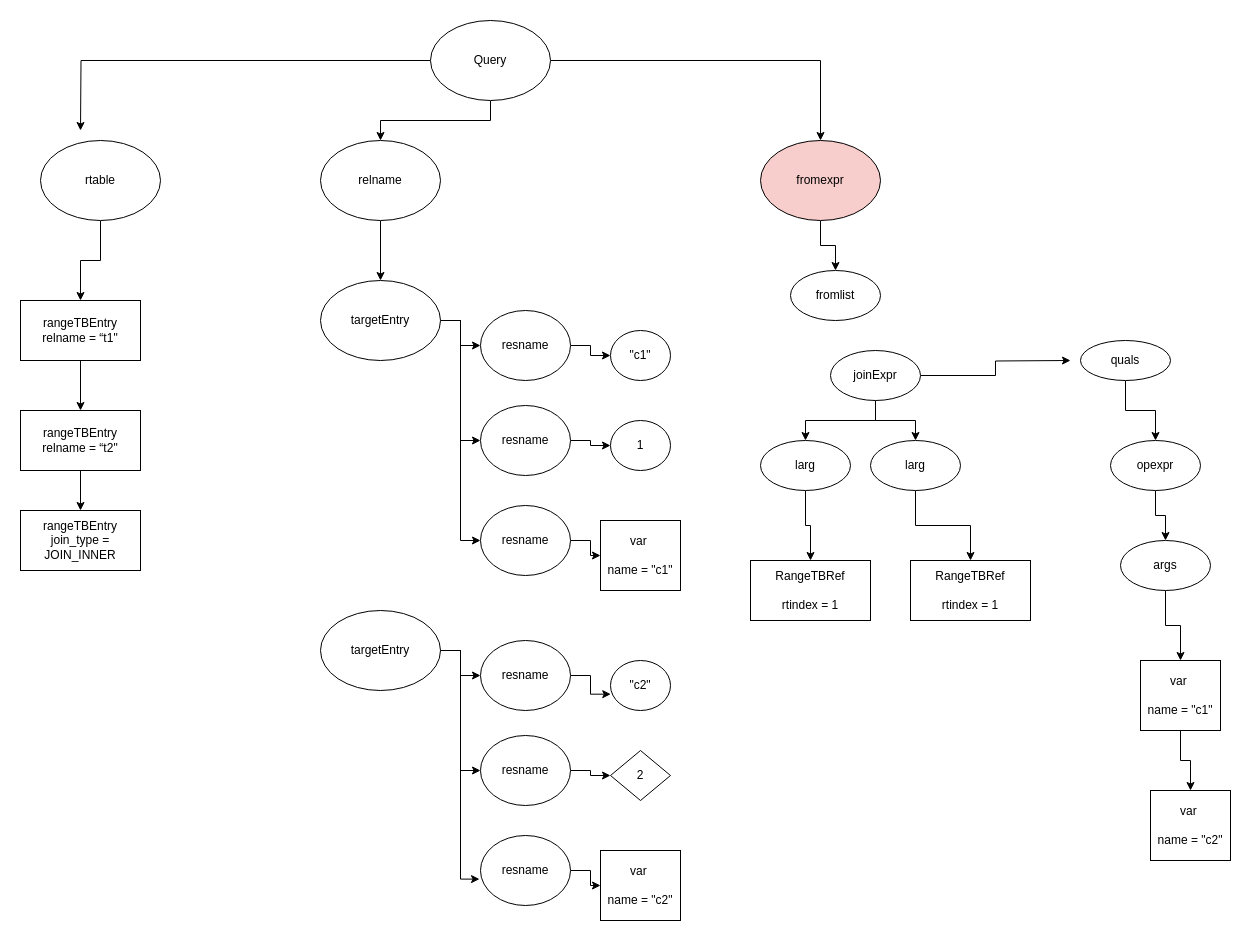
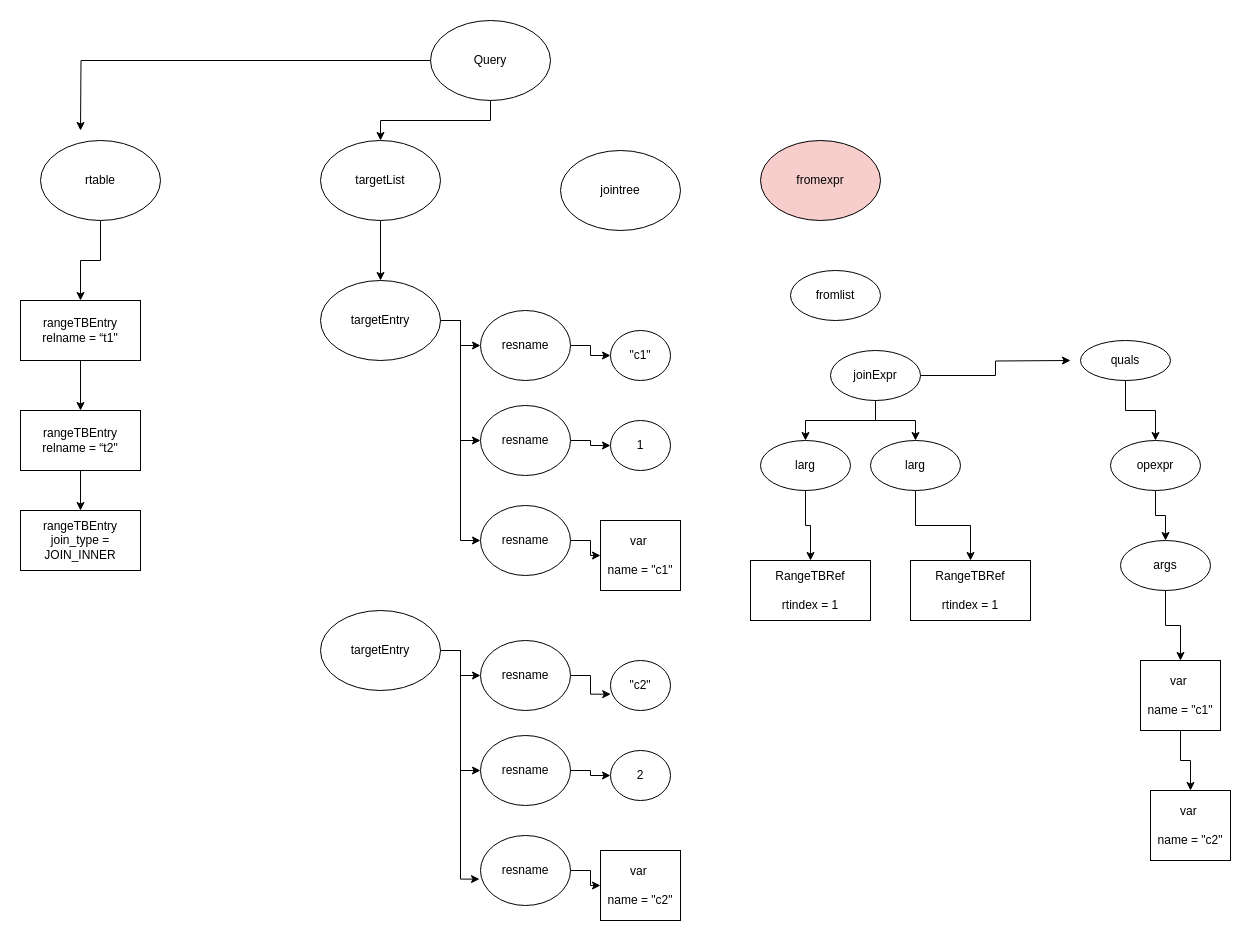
  <mxCell id="0" />
  <mxCell id="1" parent="0" />
- <mxCell id="2" style="edgeStyle=orthogonalEdgeStyle;rounded=0;orthogonalLoop=1;jettySize=auto;html=1;entryX=0.5;entryY=0;entryDx=0;entryDy=0;" edge="1" parent="1" source="5" target="12"><mxGeometry relative="1" as="geometry" /></mxCell>
  <mxCell id="3" style="edgeStyle=orthogonalEdgeStyle;rounded=0;orthogonalLoop=1;jettySize=auto;html=1;entryX=0.5;entryY=0;entryDx=0;entryDy=0;" edge="1" parent="1" source="5" target="7"><mxGeometry relative="1" as="geometry" /></mxCell>
  <mxCell id="4" style="edgeStyle=orthogonalEdgeStyle;rounded=0;orthogonalLoop=1;jettySize=auto;html=1;" edge="1" parent="1" source="5"><mxGeometry relative="1" as="geometry"><mxPoint x="80" y="130" as="targetPoint" /></mxGeometry></mxCell>
  <mxCell id="5" value="Query" style="ellipse;whiteSpace=wrap;html=1;" vertex="1" parent="1"><mxGeometry x="430" y="20" width="120" height="80" as="geometry" /></mxCell>
  <mxCell id="6" style="edgeStyle=orthogonalEdgeStyle;rounded=0;orthogonalLoop=1;jettySize=auto;html=1;entryX=0.5;entryY=0;entryDx=0;entryDy=0;" edge="1" parent="1" source="7" target="21"><mxGeometry relative="1" as="geometry" /></mxCell>
- <mxCell id="7" value="relname" style="ellipse;whiteSpace=wrap;html=1;" vertex="1" parent="1"><mxGeometry x="320" y="140" width="120" height="80" as="geometry" /></mxCell>
+ <mxCell id="7" value="targetList" style="ellipse;whiteSpace=wrap;html=1;" vertex="1" parent="1"><mxGeometry x="320" y="140" width="120" height="80" as="geometry" /></mxCell>
  <mxCell id="8" style="edgeStyle=orthogonalEdgeStyle;rounded=0;orthogonalLoop=1;jettySize=auto;html=1;entryX=0.5;entryY=0;entryDx=0;entryDy=0;" edge="1" parent="1" source="9" target="14"><mxGeometry relative="1" as="geometry" /></mxCell>
  <mxCell id="9" value="rtable" style="ellipse;whiteSpace=wrap;html=1;" vertex="1" parent="1"><mxGeometry x="40" y="140" width="120" height="80" as="geometry" /></mxCell>
- <mxCell id="11" style="edgeStyle=orthogonalEdgeStyle;rounded=0;orthogonalLoop=1;jettySize=auto;html=1;exitX=0.5;exitY=1;exitDx=0;exitDy=0;" edge="1" parent="1" source="12" target="44"><mxGeometry relative="1" as="geometry" /></mxCell>
+ <mxCell id="10" value="jointree" style="ellipse;whiteSpace=wrap;html=1;" vertex="1" parent="1"><mxGeometry x="560" y="150" width="120" height="80" as="geometry" /></mxCell>
  <mxCell id="12" value="fromexpr" style="ellipse;whiteSpace=wrap;html=1;fillColor=#f8cecc;" vertex="1" parent="1"><mxGeometry x="760" y="140" width="120" height="80" as="geometry" /></mxCell>
  <mxCell id="13" style="edgeStyle=orthogonalEdgeStyle;rounded=0;orthogonalLoop=1;jettySize=auto;html=1;entryX=0.5;entryY=0;entryDx=0;entryDy=0;" edge="1" parent="1" source="14" target="16"><mxGeometry relative="1" as="geometry" /></mxCell>
  <mxCell id="14" value="rangeTBEntry&lt;br&gt;relname = “t1&quot;" style="rounded=0;whiteSpace=wrap;html=1;" vertex="1" parent="1"><mxGeometry x="20" y="300" width="120" height="60" as="geometry" /></mxCell>
  <mxCell id="15" style="edgeStyle=orthogonalEdgeStyle;rounded=0;orthogonalLoop=1;jettySize=auto;html=1;entryX=0.5;entryY=0;entryDx=0;entryDy=0;" edge="1" parent="1" source="16" target="17"><mxGeometry relative="1" as="geometry" /></mxCell>
  <mxCell id="16" value="rangeTBEntry&lt;br&gt;relname = “t2&quot;" style="rounded=0;whiteSpace=wrap;html=1;" vertex="1" parent="1"><mxGeometry x="20" y="410" width="120" height="60" as="geometry" /></mxCell>
  <mxCell id="17" value="rangeTBEntry&lt;br&gt;join_type = JOIN_INNER" style="rounded=0;whiteSpace=wrap;html=1;" vertex="1" parent="1"><mxGeometry x="20" y="510" width="120" height="60" as="geometry" /></mxCell>
  <mxCell id="18" style="edgeStyle=orthogonalEdgeStyle;rounded=0;orthogonalLoop=1;jettySize=auto;html=1;exitX=1;exitY=0.5;exitDx=0;exitDy=0;entryX=0;entryY=0.5;entryDx=0;entryDy=0;" edge="1" parent="1" source="21" target="23"><mxGeometry relative="1" as="geometry" /></mxCell>
  <mxCell id="19" style="edgeStyle=orthogonalEdgeStyle;rounded=0;orthogonalLoop=1;jettySize=auto;html=1;entryX=0;entryY=0.5;entryDx=0;entryDy=0;" edge="1" parent="1" source="21" target="28"><mxGeometry relative="1" as="geometry" /></mxCell>
  <mxCell id="20" style="edgeStyle=orthogonalEdgeStyle;rounded=0;orthogonalLoop=1;jettySize=auto;html=1;entryX=0;entryY=0.5;entryDx=0;entryDy=0;" edge="1" parent="1" source="21" target="26"><mxGeometry relative="1" as="geometry" /></mxCell>
  <mxCell id="21" value="targetEntry" style="ellipse;whiteSpace=wrap;html=1;" vertex="1" parent="1"><mxGeometry x="320" y="280" width="120" height="80" as="geometry" /></mxCell>
  <mxCell id="22" style="edgeStyle=orthogonalEdgeStyle;rounded=0;orthogonalLoop=1;jettySize=auto;html=1;entryX=0;entryY=0.5;entryDx=0;entryDy=0;" edge="1" parent="1" source="23" target="24"><mxGeometry relative="1" as="geometry" /></mxCell>
  <mxCell id="23" value="resname" style="ellipse;whiteSpace=wrap;html=1;" vertex="1" parent="1"><mxGeometry x="480" y="310" width="90" height="70" as="geometry" /></mxCell>
  <mxCell id="24" value="&quot;c1&quot;" style="ellipse;whiteSpace=wrap;html=1;" vertex="1" parent="1"><mxGeometry x="610" y="330" width="60" height="50" as="geometry" /></mxCell>
  <mxCell id="25" style="edgeStyle=orthogonalEdgeStyle;rounded=0;orthogonalLoop=1;jettySize=auto;html=1;" edge="1" parent="1" source="26" target="30"><mxGeometry relative="1" as="geometry" /></mxCell>
  <mxCell id="26" value="resname" style="ellipse;whiteSpace=wrap;html=1;" vertex="1" parent="1"><mxGeometry x="480" y="505" width="90" height="70" as="geometry" /></mxCell>
  <mxCell id="27" style="edgeStyle=orthogonalEdgeStyle;rounded=0;orthogonalLoop=1;jettySize=auto;html=1;entryX=0;entryY=0.5;entryDx=0;entryDy=0;" edge="1" parent="1" source="28" target="29"><mxGeometry relative="1" as="geometry" /></mxCell>
  <mxCell id="28" value="resname" style="ellipse;whiteSpace=wrap;html=1;" vertex="1" parent="1"><mxGeometry x="480" y="405" width="90" height="70" as="geometry" /></mxCell>
  <mxCell id="29" value="1" style="ellipse;whiteSpace=wrap;html=1;" vertex="1" parent="1"><mxGeometry x="610" y="420" width="60" height="50" as="geometry" /></mxCell>
  <mxCell id="30" value="var&amp;nbsp;&lt;br&gt;&lt;br&gt;name = &quot;c1&quot;" style="rounded=0;whiteSpace=wrap;html=1;" vertex="1" parent="1"><mxGeometry x="600" y="520" width="80" height="70" as="geometry" /></mxCell>
  <mxCell id="31" style="edgeStyle=orthogonalEdgeStyle;rounded=0;orthogonalLoop=1;jettySize=auto;html=1;entryX=0;entryY=0.5;entryDx=0;entryDy=0;" edge="1" parent="1" source="34" target="36"><mxGeometry relative="1" as="geometry" /></mxCell>
  <mxCell id="32" style="edgeStyle=orthogonalEdgeStyle;rounded=0;orthogonalLoop=1;jettySize=auto;html=1;entryX=0;entryY=0.5;entryDx=0;entryDy=0;" edge="1" parent="1" source="34" target="41"><mxGeometry relative="1" as="geometry" /></mxCell>
  <mxCell id="33" style="edgeStyle=orthogonalEdgeStyle;rounded=0;orthogonalLoop=1;jettySize=auto;html=1;entryX=-0.011;entryY=0.623;entryDx=0;entryDy=0;entryPerimeter=0;" edge="1" parent="1" source="34" target="39"><mxGeometry relative="1" as="geometry" /></mxCell>
  <mxCell id="34" value="targetEntry" style="ellipse;whiteSpace=wrap;html=1;" vertex="1" parent="1"><mxGeometry x="320" y="610" width="120" height="80" as="geometry" /></mxCell>
  <mxCell id="35" style="edgeStyle=orthogonalEdgeStyle;rounded=0;orthogonalLoop=1;jettySize=auto;html=1;entryX=0.004;entryY=0.673;entryDx=0;entryDy=0;entryPerimeter=0;" edge="1" parent="1" source="36" target="37"><mxGeometry relative="1" as="geometry" /></mxCell>
  <mxCell id="36" value="resname" style="ellipse;whiteSpace=wrap;html=1;" vertex="1" parent="1"><mxGeometry x="480" y="640" width="90" height="70" as="geometry" /></mxCell>
  <mxCell id="37" value="&quot;c2&quot;" style="ellipse;whiteSpace=wrap;html=1;" vertex="1" parent="1"><mxGeometry x="610" y="660" width="60" height="50" as="geometry" /></mxCell>
  <mxCell id="38" style="edgeStyle=orthogonalEdgeStyle;rounded=0;orthogonalLoop=1;jettySize=auto;html=1;entryX=0;entryY=0.5;entryDx=0;entryDy=0;" edge="1" parent="1" source="39" target="43"><mxGeometry relative="1" as="geometry" /></mxCell>
  <mxCell id="39" value="resname" style="ellipse;whiteSpace=wrap;html=1;" vertex="1" parent="1"><mxGeometry x="480" y="835" width="90" height="70" as="geometry" /></mxCell>
  <mxCell id="40" style="edgeStyle=orthogonalEdgeStyle;rounded=0;orthogonalLoop=1;jettySize=auto;html=1;exitX=1;exitY=0.5;exitDx=0;exitDy=0;entryX=0;entryY=0.5;entryDx=0;entryDy=0;" edge="1" parent="1" source="41" target="42"><mxGeometry relative="1" as="geometry" /></mxCell>
  <mxCell id="41" value="resname" style="ellipse;whiteSpace=wrap;html=1;" vertex="1" parent="1"><mxGeometry x="480" y="735" width="90" height="70" as="geometry" /></mxCell>
- <mxCell id="42" value="2" style="rhombus;whiteSpace=wrap;html=1;" vertex="1" parent="1"><mxGeometry x="610" y="750" width="60" height="50" as="geometry" /></mxCell>
+ <mxCell id="42" value="2" style="ellipse;whiteSpace=wrap;html=1;" vertex="1" parent="1"><mxGeometry x="610" y="750" width="60" height="50" as="geometry" /></mxCell>
  <mxCell id="43" value="var&amp;nbsp;&lt;br&gt;&lt;br&gt;name = &quot;c2&quot;" style="rounded=0;whiteSpace=wrap;html=1;" vertex="1" parent="1"><mxGeometry x="600" y="850" width="80" height="70" as="geometry" /></mxCell>
  <mxCell id="44" value="fromlist" style="ellipse;whiteSpace=wrap;html=1;" vertex="1" parent="1"><mxGeometry x="790" y="270" width="90" height="50" as="geometry" /></mxCell>
  <mxCell id="45" style="edgeStyle=orthogonalEdgeStyle;rounded=0;orthogonalLoop=1;jettySize=auto;html=1;entryX=0.5;entryY=0;entryDx=0;entryDy=0;" edge="1" parent="1" source="48" target="50"><mxGeometry relative="1" as="geometry" /></mxCell>
  <mxCell id="46" style="edgeStyle=orthogonalEdgeStyle;rounded=0;orthogonalLoop=1;jettySize=auto;html=1;entryX=0.5;entryY=0;entryDx=0;entryDy=0;" edge="1" parent="1" source="48" target="52"><mxGeometry relative="1" as="geometry" /></mxCell>
  <mxCell id="47" style="edgeStyle=orthogonalEdgeStyle;rounded=0;orthogonalLoop=1;jettySize=auto;html=1;" edge="1" parent="1" source="48"><mxGeometry relative="1" as="geometry"><mxPoint x="1070" y="360" as="targetPoint" /></mxGeometry></mxCell>
  <mxCell id="48" value="joinExpr" style="ellipse;whiteSpace=wrap;html=1;" vertex="1" parent="1"><mxGeometry x="830" y="350" width="90" height="50" as="geometry" /></mxCell>
  <mxCell id="49" style="edgeStyle=orthogonalEdgeStyle;rounded=0;orthogonalLoop=1;jettySize=auto;html=1;exitX=0.5;exitY=1;exitDx=0;exitDy=0;entryX=0.5;entryY=0;entryDx=0;entryDy=0;" edge="1" parent="1" source="50" target="59"><mxGeometry relative="1" as="geometry" /></mxCell>
  <mxCell id="50" value="larg" style="ellipse;whiteSpace=wrap;html=1;" vertex="1" parent="1"><mxGeometry x="760" y="440" width="90" height="50" as="geometry" /></mxCell>
  <mxCell id="51" style="edgeStyle=orthogonalEdgeStyle;rounded=0;orthogonalLoop=1;jettySize=auto;html=1;exitX=0.5;exitY=1;exitDx=0;exitDy=0;entryX=0.5;entryY=0;entryDx=0;entryDy=0;" edge="1" parent="1" source="52" target="60"><mxGeometry relative="1" as="geometry" /></mxCell>
  <mxCell id="52" value="larg" style="ellipse;whiteSpace=wrap;html=1;" vertex="1" parent="1"><mxGeometry x="870" y="440" width="90" height="50" as="geometry" /></mxCell>
  <mxCell id="53" style="edgeStyle=orthogonalEdgeStyle;rounded=0;orthogonalLoop=1;jettySize=auto;html=1;entryX=0.5;entryY=0;entryDx=0;entryDy=0;" edge="1" parent="1" source="54" target="56"><mxGeometry relative="1" as="geometry" /></mxCell>
  <mxCell id="54" value="quals" style="ellipse;whiteSpace=wrap;html=1;" vertex="1" parent="1"><mxGeometry x="1080" y="340" width="90" height="40" as="geometry" /></mxCell>
  <mxCell id="55" style="edgeStyle=orthogonalEdgeStyle;rounded=0;orthogonalLoop=1;jettySize=auto;html=1;entryX=0.5;entryY=0;entryDx=0;entryDy=0;" edge="1" parent="1" source="56" target="58"><mxGeometry relative="1" as="geometry" /></mxCell>
  <mxCell id="56" value="opexpr" style="ellipse;whiteSpace=wrap;html=1;" vertex="1" parent="1"><mxGeometry x="1110" y="440" width="90" height="50" as="geometry" /></mxCell>
  <mxCell id="57" style="edgeStyle=orthogonalEdgeStyle;rounded=0;orthogonalLoop=1;jettySize=auto;html=1;entryX=0.5;entryY=0;entryDx=0;entryDy=0;" edge="1" parent="1" source="58" target="62"><mxGeometry relative="1" as="geometry" /></mxCell>
  <mxCell id="58" value="args" style="ellipse;whiteSpace=wrap;html=1;" vertex="1" parent="1"><mxGeometry x="1120" y="540" width="90" height="50" as="geometry" /></mxCell>
  <mxCell id="59" value="RangeTBRef&lt;br&gt;&lt;br&gt;rtindex = 1" style="rounded=0;whiteSpace=wrap;html=1;" vertex="1" parent="1"><mxGeometry x="750" y="560" width="120" height="60" as="geometry" /></mxCell>
  <mxCell id="60" value="RangeTBRef&lt;br&gt;&lt;br&gt;rtindex = 1" style="rounded=0;whiteSpace=wrap;html=1;" vertex="1" parent="1"><mxGeometry x="910" y="560" width="120" height="60" as="geometry" /></mxCell>
  <mxCell id="61" style="edgeStyle=orthogonalEdgeStyle;rounded=0;orthogonalLoop=1;jettySize=auto;html=1;entryX=0.5;entryY=0;entryDx=0;entryDy=0;" edge="1" parent="1" source="62" target="63"><mxGeometry relative="1" as="geometry" /></mxCell>
  <mxCell id="62" value="var&amp;nbsp;&lt;br&gt;&lt;br&gt;name = &quot;c1&quot;" style="rounded=0;whiteSpace=wrap;html=1;" vertex="1" parent="1"><mxGeometry x="1140" y="660" width="80" height="70" as="geometry" /></mxCell>
  <mxCell id="63" value="var&amp;nbsp;&lt;br&gt;&lt;br&gt;name = &quot;c2&quot;" style="rounded=0;whiteSpace=wrap;html=1;" vertex="1" parent="1"><mxGeometry x="1150" y="790" width="80" height="70" as="geometry" /></mxCell>
